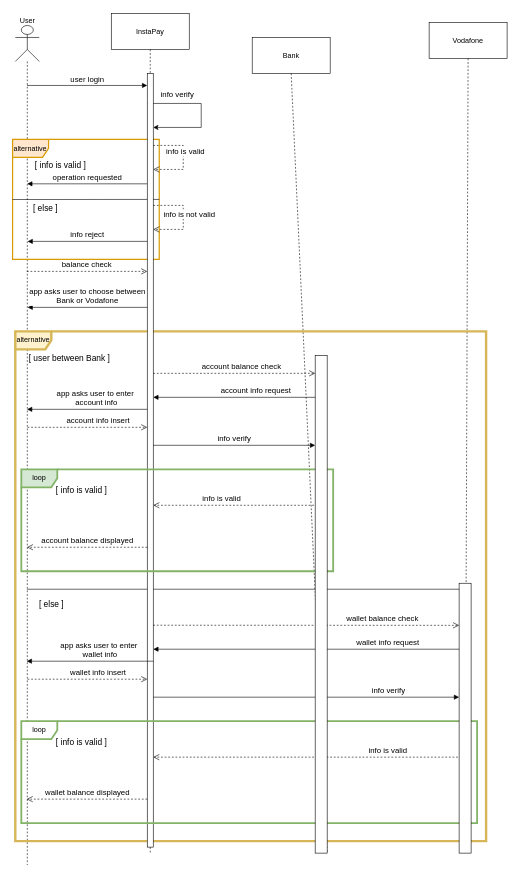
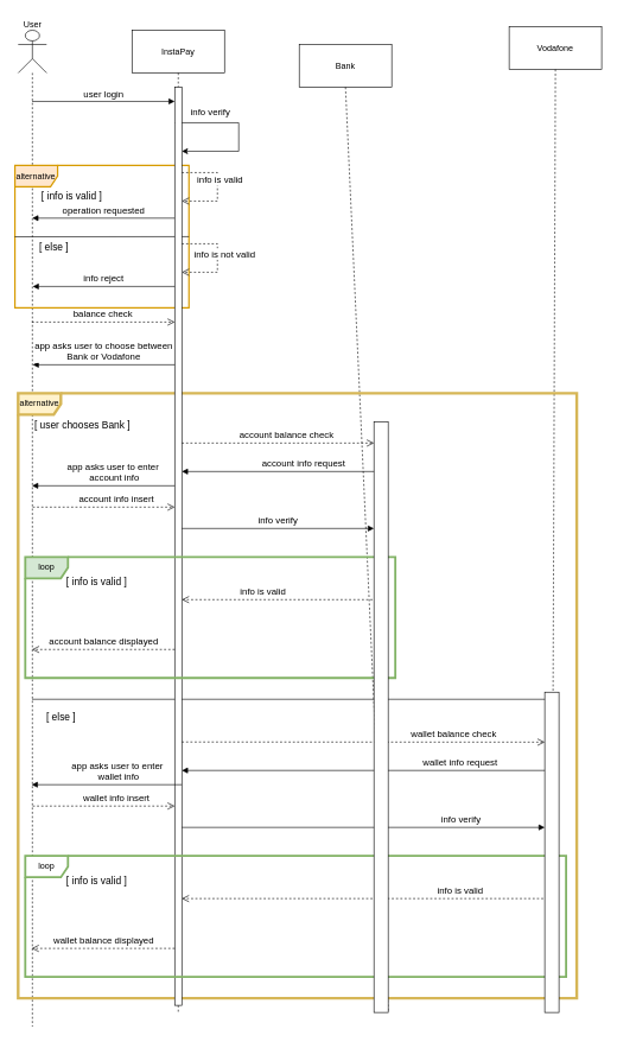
  <mxCell id="0" />
  <mxCell id="1" parent="0" />
  <mxCell id="2" value="" style="shape=umlLifeline;perimeter=lifelinePerimeter;whiteSpace=wrap;html=1;container=1;dropTarget=0;collapsible=0;recursiveResize=0;outlineConnect=0;portConstraint=eastwest;newEdgeStyle={&quot;curved&quot;:0,&quot;rounded&quot;:0};participant=umlActor;size=60;" parent="1" vertex="1"><mxGeometry x="25" y="42" width="40" height="1400" as="geometry" /></mxCell>
- <mxCell id="3" value="InstaPay" style="shape=rect;html=1;whiteSpace=wrap;align=center;" parent="1" vertex="1"><mxGeometry x="185" y="22" width="130" height="60" as="geometry" /></mxCell>
+ <mxCell id="3" value="InstaPay" style="shape=rect;html=1;whiteSpace=wrap;align=center;" parent="1" vertex="1"><mxGeometry x="185" y="42" width="130" height="60" as="geometry" /></mxCell>
  <mxCell id="4" value="" style="edgeStyle=none;html=1;dashed=1;endArrow=none;align=center;verticalAlign=bottom;exitX=0.5;exitY=1;rounded=0;" parent="1" source="23" edge="1"><mxGeometry x="1" relative="1" as="geometry"><mxPoint x="250" y="1422" as="targetPoint" /></mxGeometry></mxCell>
  <mxCell id="5" value="Bank" style="shape=rect;html=1;whiteSpace=wrap;align=center;" parent="1" vertex="1"><mxGeometry x="420" y="62" width="130" height="60" as="geometry" /></mxCell>
  <mxCell id="6" value="" style="edgeStyle=none;html=1;dashed=1;endArrow=none;align=center;verticalAlign=bottom;exitX=0.5;exitY=1;rounded=0;" parent="1" source="5" edge="1"><mxGeometry x="1" relative="1" as="geometry"><mxPoint x="545" y="1422" as="targetPoint" /></mxGeometry></mxCell>
  <mxCell id="7" value="Vodafone" style="shape=rect;html=1;whiteSpace=wrap;align=center;" parent="1" vertex="1"><mxGeometry x="715" y="37" width="130" height="60" as="geometry" /></mxCell>
  <mxCell id="8" value="" style="edgeStyle=none;html=1;dashed=1;endArrow=none;align=center;verticalAlign=bottom;exitX=0.5;exitY=1;rounded=0;" parent="1" source="7" edge="1"><mxGeometry x="1" relative="1" as="geometry"><mxPoint x="775" y="1422" as="targetPoint" /></mxGeometry></mxCell>
  <mxCell id="9" value="User" style="text;html=1;align=center;verticalAlign=middle;resizable=0;points=[];autosize=1;strokeColor=none;fillColor=none;" parent="1" vertex="1"><mxGeometry x="20" y="20" width="50" height="30" as="geometry" /></mxCell>
  <mxCell id="10" value="user login" style="html=1;verticalAlign=bottom;endArrow=block;curved=0;rounded=0;fontSize=13;" parent="1" source="2" edge="1"><mxGeometry width="80" relative="1" as="geometry"><mxPoint x="95" y="142" as="sourcePoint" /><mxPoint x="245" y="142" as="targetPoint" /></mxGeometry></mxCell>
  <mxCell id="11" value="alternative" style="shape=umlFrame;whiteSpace=wrap;html=1;pointerEvents=0;fillColor=#ffe6cc;strokeColor=#d79b00;strokeWidth=2;" parent="1" vertex="1"><mxGeometry x="20.46" y="232" width="244.54" height="200" as="geometry" /></mxCell>
  <mxCell id="12" value="[ info is valid ]" style="text;html=1;align=center;verticalAlign=middle;resizable=0;points=[];autosize=1;strokeColor=none;fillColor=none;fontSize=14;" parent="1" vertex="1"><mxGeometry x="45.46" y="260" width="110" height="30" as="geometry" /></mxCell>
  <mxCell id="13" value="" style="endArrow=none;html=1;rounded=0;exitX=-0.001;exitY=0.501;exitDx=0;exitDy=0;exitPerimeter=0;entryX=1;entryY=0.5;entryDx=0;entryDy=0;entryPerimeter=0;" parent="1" source="11" target="11" edge="1"><mxGeometry width="50" height="50" relative="1" as="geometry"><mxPoint x="465.46" y="272" as="sourcePoint" /><mxPoint x="515.46" y="222" as="targetPoint" /></mxGeometry></mxCell>
  <mxCell id="14" value="operation requested" style="html=1;verticalAlign=bottom;endArrow=block;curved=0;rounded=0;fontSize=13;" parent="1" edge="1"><mxGeometry width="80" relative="1" as="geometry"><mxPoint x="245.46" y="306" as="sourcePoint" /><mxPoint x="44.784" y="306" as="targetPoint" /></mxGeometry></mxCell>
  <mxCell id="15" value="info reject" style="html=1;verticalAlign=bottom;endArrow=block;curved=0;rounded=0;fontSize=13;" parent="1" edge="1"><mxGeometry width="80" relative="1" as="geometry"><mxPoint x="246.46" y="402" as="sourcePoint" /><mxPoint x="45.46" y="402" as="targetPoint" /></mxGeometry></mxCell>
  <mxCell id="16" value="balance check" style="html=1;verticalAlign=bottom;endArrow=open;dashed=1;endSize=8;curved=0;rounded=0;fontSize=13;" parent="1" target="23" edge="1"><mxGeometry x="-0.003" relative="1" as="geometry"><mxPoint x="44.324" y="452" as="sourcePoint" /><mxPoint x="255" y="452" as="targetPoint" /><mxPoint as="offset" /></mxGeometry></mxCell>
  <mxCell id="17" value="" style="endArrow=classic;html=1;rounded=0;" parent="1" target="23" edge="1"><mxGeometry width="50" height="50" relative="1" as="geometry"><mxPoint x="245" y="172" as="sourcePoint" /><mxPoint x="245" y="212" as="targetPoint" /><Array as="points"><mxPoint x="335" y="172" /><mxPoint x="335" y="212" /></Array></mxGeometry></mxCell>
  <mxCell id="18" value="[ else ]" style="text;html=1;align=center;verticalAlign=middle;resizable=0;points=[];autosize=1;strokeColor=none;fillColor=none;fontSize=14;" parent="1" vertex="1"><mxGeometry x="45.46" y="332" width="60" height="30" as="geometry" /></mxCell>
  <mxCell id="19" value="alternative" style="shape=umlFrame;whiteSpace=wrap;html=1;pointerEvents=0;fillColor=#fff2cc;strokeColor=#d6b656;strokeWidth=4;" parent="1" vertex="1"><mxGeometry x="25" y="552" width="785" height="850" as="geometry" /></mxCell>
- <mxCell id="20" value="[ user between Bank ]" style="text;html=1;align=center;verticalAlign=middle;resizable=0;points=[];autosize=1;strokeColor=none;fillColor=none;fontSize=14;" parent="1" vertex="1"><mxGeometry x="35" y="582" width="160" height="30" as="geometry" /></mxCell>
+ <mxCell id="20" value="[ user chooses Bank ]" style="text;html=1;align=center;verticalAlign=middle;resizable=0;points=[];autosize=1;strokeColor=none;fillColor=none;fontSize=14;" parent="1" vertex="1"><mxGeometry x="35" y="582" width="160" height="30" as="geometry" /></mxCell>
  <mxCell id="21" value="" style="endArrow=none;html=1;rounded=0;" parent="1" source="2" edge="1"><mxGeometry width="50" height="50" relative="1" as="geometry"><mxPoint x="55" y="982" as="sourcePoint" /><mxPoint x="775" y="982" as="targetPoint" /></mxGeometry></mxCell>
  <mxCell id="22" value="" style="edgeStyle=none;html=1;dashed=1;endArrow=none;align=center;verticalAlign=bottom;exitX=0.5;exitY=1;rounded=0;" parent="1" source="3" target="23" edge="1"><mxGeometry x="1" relative="1" as="geometry"><mxPoint x="250" y="772" as="targetPoint" /><mxPoint x="250" y="102" as="sourcePoint" /></mxGeometry></mxCell>
  <mxCell id="23" value="" style="html=1;points=[[0,0,0,0,5],[0,1,0,0,-5],[1,0,0,0,5],[1,1,0,0,-5]];perimeter=orthogonalPerimeter;outlineConnect=0;targetShapes=umlLifeline;portConstraint=eastwest;newEdgeStyle={&quot;curved&quot;:0,&quot;rounded&quot;:0};" parent="1" vertex="1"><mxGeometry x="245" y="122" width="10" height="1290" as="geometry" /></mxCell>
  <mxCell id="24" value="app asks user to choose between&lt;div&gt;Bank or Vodafone&lt;/div&gt;" style="html=1;verticalAlign=bottom;endArrow=block;curved=0;rounded=0;fontSize=13;" parent="1" edge="1"><mxGeometry width="80" relative="1" as="geometry"><mxPoint x="245" y="512" as="sourcePoint" /><mxPoint x="45.464" y="512" as="targetPoint" /></mxGeometry></mxCell>
  <mxCell id="25" value="loop" style="shape=umlFrame;whiteSpace=wrap;html=1;pointerEvents=0;fillColor=#d5e8d4;strokeColor=#82b366;strokeWidth=3;" parent="1" vertex="1"><mxGeometry x="35" y="782" width="520" height="170" as="geometry" /></mxCell>
  <mxCell id="26" value="[ info is valid ]" style="text;html=1;align=center;verticalAlign=middle;resizable=0;points=[];autosize=1;strokeColor=none;fillColor=none;fontSize=14;" parent="1" vertex="1"><mxGeometry x="80" y="802" width="110" height="30" as="geometry" /></mxCell>
  <mxCell id="27" value="account balance check" style="html=1;verticalAlign=bottom;endArrow=open;dashed=1;endSize=8;curved=0;rounded=0;fontSize=13;" parent="1" target="47" edge="1"><mxGeometry x="0.092" relative="1" as="geometry"><mxPoint x="255" y="622" as="sourcePoint" /><mxPoint x="535" y="622" as="targetPoint" /><mxPoint as="offset" /></mxGeometry></mxCell>
  <mxCell id="28" value="&lt;span style=&quot;font-size: 13px;&quot;&gt;account info request&lt;/span&gt;" style="html=1;verticalAlign=bottom;endArrow=block;curved=0;rounded=0;" parent="1" edge="1"><mxGeometry x="-0.226" width="80" relative="1" as="geometry"><mxPoint x="535" y="662" as="sourcePoint" /><mxPoint x="255" y="662" as="targetPoint" /><mxPoint x="-1" as="offset" /></mxGeometry></mxCell>
  <mxCell id="29" value="&lt;span style=&quot;font-size: 13px;&quot;&gt;account info insert&lt;/span&gt;" style="html=1;verticalAlign=bottom;endArrow=open;dashed=1;endSize=8;curved=0;rounded=0;" parent="1" target="23" edge="1"><mxGeometry x="0.185" relative="1" as="geometry"><mxPoint x="45.46" y="712" as="sourcePoint" /><mxPoint x="255" y="712" as="targetPoint" /><mxPoint as="offset" /></mxGeometry></mxCell>
  <mxCell id="30" value="&lt;span&gt;app asks user to enter&amp;nbsp;&lt;/span&gt;&lt;div&gt;&lt;span&gt;account info&lt;/span&gt;&lt;/div&gt;" style="html=1;verticalAlign=bottom;endArrow=block;curved=0;rounded=0;fontSize=13;" parent="1" target="2" edge="1"><mxGeometry x="-0.146" width="80" relative="1" as="geometry"><mxPoint x="245" y="682" as="sourcePoint" /><mxPoint x="-25" y="682" as="targetPoint" /><mxPoint x="1" as="offset" /></mxGeometry></mxCell>
  <mxCell id="31" value="info verify" style="html=1;verticalAlign=bottom;endArrow=block;curved=0;rounded=0;fontSize=13;" parent="1" target="47" edge="1"><mxGeometry width="80" relative="1" as="geometry"><mxPoint x="255" y="742" as="sourcePoint" /><mxPoint x="535" y="742" as="targetPoint" /></mxGeometry></mxCell>
  <mxCell id="32" value="&lt;span&gt;info is valid&lt;/span&gt;" style="html=1;verticalAlign=bottom;endArrow=open;dashed=1;endSize=8;curved=0;rounded=0;fontSize=13;" parent="1" edge="1"><mxGeometry x="0.185" relative="1" as="geometry"><mxPoint x="535" y="842" as="sourcePoint" /><mxPoint x="255" y="842" as="targetPoint" /><mxPoint as="offset" /></mxGeometry></mxCell>
  <mxCell id="33" value="account balance displayed" style="html=1;verticalAlign=bottom;endArrow=open;dashed=1;endSize=8;curved=0;rounded=0;fontSize=13;" parent="1" target="2" edge="1"><mxGeometry x="-0.003" relative="1" as="geometry"><mxPoint x="245" y="912" as="sourcePoint" /><mxPoint x="55" y="912" as="targetPoint" /><mxPoint as="offset" /></mxGeometry></mxCell>
  <mxCell id="34" value="&lt;span style=&quot;font-size: 13px; background-color: rgb(255, 255, 255);&quot;&gt;info verify&lt;/span&gt;" style="text;html=1;align=center;verticalAlign=middle;resizable=0;points=[];autosize=1;strokeColor=none;fillColor=none;" parent="1" vertex="1"><mxGeometry x="255" y="142" width="80" height="30" as="geometry" /></mxCell>
  <mxCell id="35" value="&amp;nbsp; info is valid" style="html=1;verticalAlign=bottom;endArrow=open;dashed=1;endSize=8;curved=0;rounded=0;fontSize=13;" parent="1" edge="1"><mxGeometry x="0.008" relative="1" as="geometry"><mxPoint x="255" y="242" as="sourcePoint" /><mxPoint x="255" y="282" as="targetPoint" /><Array as="points"><mxPoint x="305" y="242" /><mxPoint x="305" y="282" /></Array><mxPoint as="offset" /></mxGeometry></mxCell>
  <mxCell id="36" value="info is not valid" style="html=1;verticalAlign=bottom;endArrow=open;dashed=1;endSize=8;curved=0;rounded=0;fontSize=13;" parent="1" target="23" edge="1"><mxGeometry x="0.067" y="10" relative="1" as="geometry"><mxPoint x="255" y="342" as="sourcePoint" /><mxPoint x="255" y="382" as="targetPoint" /><Array as="points"><mxPoint x="305" y="342" /><mxPoint x="305" y="382" /></Array><mxPoint as="offset" /></mxGeometry></mxCell>
  <mxCell id="37" value="wallet balance check" style="html=1;verticalAlign=bottom;endArrow=open;dashed=1;endSize=8;curved=0;rounded=0;fontSize=13;entryX=0;entryY=0.156;entryDx=0;entryDy=0;entryPerimeter=0;" parent="1" target="48" edge="1"><mxGeometry x="0.5" relative="1" as="geometry"><mxPoint x="255" y="1042" as="sourcePoint" /><mxPoint x="775" y="1042" as="targetPoint" /><mxPoint x="-1" as="offset" /></mxGeometry></mxCell>
  <mxCell id="38" value="&lt;span style=&quot;font-size: 13px;&quot;&gt;wallet info request&lt;/span&gt;" style="html=1;verticalAlign=bottom;endArrow=block;curved=0;rounded=0;" parent="1" edge="1"><mxGeometry x="-0.5" width="80" relative="1" as="geometry"><mxPoint x="775" y="1082" as="sourcePoint" /><mxPoint x="255" y="1082" as="targetPoint" /><mxPoint x="1" as="offset" /></mxGeometry></mxCell>
  <mxCell id="39" value="&lt;span style=&quot;font-size: 13px;&quot;&gt;wallet info insert&lt;/span&gt;" style="html=1;verticalAlign=bottom;endArrow=open;dashed=1;endSize=8;curved=0;rounded=0;" parent="1" edge="1"><mxGeometry x="0.185" relative="1" as="geometry"><mxPoint x="45.46" y="1132" as="sourcePoint" /><mxPoint x="245" y="1132" as="targetPoint" /><mxPoint as="offset" /></mxGeometry></mxCell>
  <mxCell id="40" value="&lt;span&gt;app asks user to enter&amp;nbsp;&lt;/span&gt;&lt;div&gt;&lt;span&gt;wallet info&lt;/span&gt;&lt;/div&gt;" style="html=1;verticalAlign=bottom;endArrow=block;curved=0;rounded=0;fontSize=13;" parent="1" edge="1"><mxGeometry x="-0.146" width="80" relative="1" as="geometry"><mxPoint x="255" y="1102" as="sourcePoint" /><mxPoint x="44" y="1102" as="targetPoint" /><mxPoint x="1" as="offset" /></mxGeometry></mxCell>
  <mxCell id="41" value="info verify" style="html=1;verticalAlign=bottom;endArrow=block;curved=0;rounded=0;fontSize=13;" parent="1" target="48" edge="1"><mxGeometry x="0.538" width="80" relative="1" as="geometry"><mxPoint x="255" y="1162" as="sourcePoint" /><mxPoint x="775" y="1162" as="targetPoint" /><mxPoint as="offset" /></mxGeometry></mxCell>
  <mxCell id="42" value="&lt;span&gt;info is valid&lt;/span&gt;" style="html=1;verticalAlign=bottom;endArrow=open;dashed=1;endSize=8;curved=0;rounded=0;fontSize=13;" parent="1" edge="1"><mxGeometry x="-0.5" relative="1" as="geometry"><mxPoint x="775" y="1262" as="sourcePoint" /><mxPoint x="255" y="1262" as="targetPoint" /><mxPoint x="1" as="offset" /></mxGeometry></mxCell>
  <mxCell id="43" value="wallet balance displayed" style="html=1;verticalAlign=bottom;endArrow=open;dashed=1;endSize=8;curved=0;rounded=0;fontSize=13;" parent="1" edge="1"><mxGeometry x="-0.003" relative="1" as="geometry"><mxPoint x="245" y="1332" as="sourcePoint" /><mxPoint x="44" y="1332" as="targetPoint" /><mxPoint as="offset" /></mxGeometry></mxCell>
  <mxCell id="44" value="loop" style="shape=umlFrame;whiteSpace=wrap;html=1;pointerEvents=0;fillColor=default;strokeColor=#82b366;gradientColor=none;swimlaneFillColor=none;strokeWidth=3;" parent="1" vertex="1"><mxGeometry x="35" y="1202" width="760" height="170" as="geometry" /></mxCell>
  <mxCell id="45" value="[ info is valid ]" style="text;html=1;align=center;verticalAlign=middle;resizable=0;points=[];autosize=1;strokeColor=none;fillColor=none;fontSize=14;" parent="1" vertex="1"><mxGeometry x="80" y="1222" width="110" height="30" as="geometry" /></mxCell>
  <mxCell id="46" value="[ else ]" style="text;html=1;align=center;verticalAlign=middle;resizable=0;points=[];autosize=1;strokeColor=none;fillColor=none;fontSize=14;" parent="1" vertex="1"><mxGeometry x="55.46" y="992" width="60" height="30" as="geometry" /></mxCell>
  <mxCell id="47" value="" style="html=1;points=[[0,0,0,0,5],[0,1,0,0,-5],[1,0,0,0,5],[1,1,0,0,-5]];perimeter=orthogonalPerimeter;outlineConnect=0;targetShapes=umlLifeline;portConstraint=eastwest;newEdgeStyle={&quot;curved&quot;:0,&quot;rounded&quot;:0};" parent="1" vertex="1"><mxGeometry x="525" y="592" width="20" height="830" as="geometry" /></mxCell>
  <mxCell id="48" value="" style="html=1;points=[[0,0,0,0,5],[0,1,0,0,-5],[1,0,0,0,5],[1,1,0,0,-5]];perimeter=orthogonalPerimeter;outlineConnect=0;targetShapes=umlLifeline;portConstraint=eastwest;newEdgeStyle={&quot;curved&quot;:0,&quot;rounded&quot;:0};" parent="1" vertex="1"><mxGeometry x="765" y="972" width="20" height="450" as="geometry" /></mxCell>
